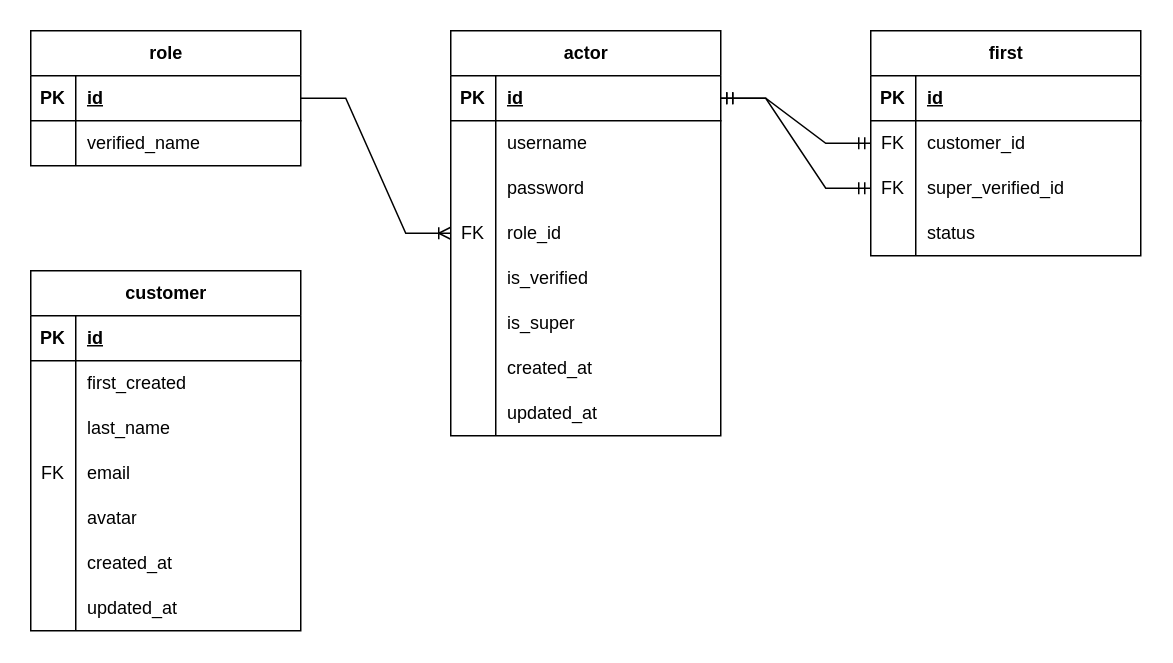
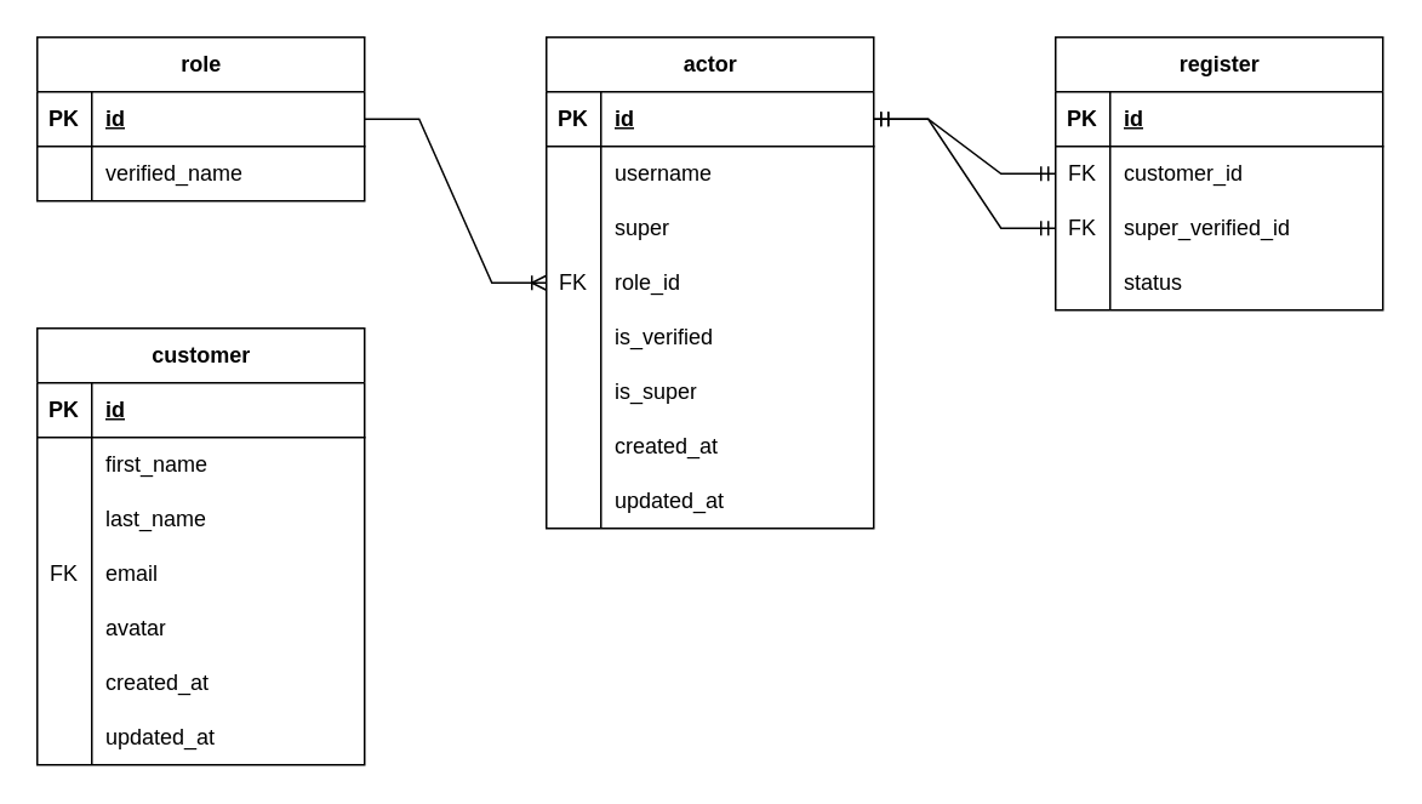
  <mxCell id="0" />
  <mxCell id="1" parent="0" />
  <mxCell id="2" value="actor" style="shape=table;startSize=30;container=1;collapsible=1;childLayout=tableLayout;fixedRows=1;rowLines=0;fontStyle=1;align=center;resizeLast=1;html=1;" vertex="1" parent="1"><mxGeometry x="300" y="20" width="180" height="270" as="geometry" /></mxCell>
  <mxCell id="3" value="" style="shape=tableRow;horizontal=0;startSize=0;swimlaneHead=0;swimlaneBody=0;fillColor=none;collapsible=0;dropTarget=0;points=[[0,0.5],[1,0.5]];portConstraint=eastwest;top=0;left=0;right=0;bottom=1;" vertex="1" parent="2"><mxGeometry y="30" width="180" height="30" as="geometry" /></mxCell>
  <mxCell id="4" value="PK" style="shape=partialRectangle;connectable=0;fillColor=none;top=0;left=0;bottom=0;right=0;fontStyle=1;overflow=hidden;whiteSpace=wrap;html=1;" vertex="1" parent="3"><mxGeometry width="30" height="30" as="geometry"><mxRectangle width="30" height="30" as="alternateBounds" /></mxGeometry></mxCell>
  <mxCell id="5" value="id" style="shape=partialRectangle;connectable=0;fillColor=none;top=0;left=0;bottom=0;right=0;align=left;spacingLeft=6;fontStyle=5;overflow=hidden;whiteSpace=wrap;html=1;" vertex="1" parent="3"><mxGeometry x="30" width="150" height="30" as="geometry"><mxRectangle width="150" height="30" as="alternateBounds" /></mxGeometry></mxCell>
  <mxCell id="6" value="" style="shape=tableRow;horizontal=0;startSize=0;swimlaneHead=0;swimlaneBody=0;fillColor=none;collapsible=0;dropTarget=0;points=[[0,0.5],[1,0.5]];portConstraint=eastwest;top=0;left=0;right=0;bottom=0;" vertex="1" parent="2"><mxGeometry y="60" width="180" height="30" as="geometry" /></mxCell>
  <mxCell id="7" value="" style="shape=partialRectangle;connectable=0;fillColor=none;top=0;left=0;bottom=0;right=0;editable=1;overflow=hidden;whiteSpace=wrap;html=1;" vertex="1" parent="6"><mxGeometry width="30" height="30" as="geometry"><mxRectangle width="30" height="30" as="alternateBounds" /></mxGeometry></mxCell>
  <mxCell id="8" value="username" style="shape=partialRectangle;connectable=0;fillColor=none;top=0;left=0;bottom=0;right=0;align=left;spacingLeft=6;overflow=hidden;whiteSpace=wrap;html=1;" vertex="1" parent="6"><mxGeometry x="30" width="150" height="30" as="geometry"><mxRectangle width="150" height="30" as="alternateBounds" /></mxGeometry></mxCell>
  <mxCell id="9" value="" style="shape=tableRow;horizontal=0;startSize=0;swimlaneHead=0;swimlaneBody=0;fillColor=none;collapsible=0;dropTarget=0;points=[[0,0.5],[1,0.5]];portConstraint=eastwest;top=0;left=0;right=0;bottom=0;" vertex="1" parent="2"><mxGeometry y="90" width="180" height="30" as="geometry" /></mxCell>
  <mxCell id="10" value="" style="shape=partialRectangle;connectable=0;fillColor=none;top=0;left=0;bottom=0;right=0;editable=1;overflow=hidden;whiteSpace=wrap;html=1;" vertex="1" parent="9"><mxGeometry width="30" height="30" as="geometry"><mxRectangle width="30" height="30" as="alternateBounds" /></mxGeometry></mxCell>
- <mxCell id="11" value="password" style="shape=partialRectangle;connectable=0;fillColor=none;top=0;left=0;bottom=0;right=0;align=left;spacingLeft=6;overflow=hidden;whiteSpace=wrap;html=1;" vertex="1" parent="9"><mxGeometry x="30" width="150" height="30" as="geometry"><mxRectangle width="150" height="30" as="alternateBounds" /></mxGeometry></mxCell>
+ <mxCell id="11" value="super" style="shape=partialRectangle;connectable=0;fillColor=none;top=0;left=0;bottom=0;right=0;align=left;spacingLeft=6;overflow=hidden;whiteSpace=wrap;html=1;" vertex="1" parent="9"><mxGeometry x="30" width="150" height="30" as="geometry"><mxRectangle width="150" height="30" as="alternateBounds" /></mxGeometry></mxCell>
  <mxCell id="12" value="" style="shape=tableRow;horizontal=0;startSize=0;swimlaneHead=0;swimlaneBody=0;fillColor=none;collapsible=0;dropTarget=0;points=[[0,0.5],[1,0.5]];portConstraint=eastwest;top=0;left=0;right=0;bottom=0;" vertex="1" parent="2"><mxGeometry y="120" width="180" height="30" as="geometry" /></mxCell>
  <mxCell id="13" value="FK" style="shape=partialRectangle;connectable=0;fillColor=none;top=0;left=0;bottom=0;right=0;editable=1;overflow=hidden;whiteSpace=wrap;html=1;" vertex="1" parent="12"><mxGeometry width="30" height="30" as="geometry"><mxRectangle width="30" height="30" as="alternateBounds" /></mxGeometry></mxCell>
  <mxCell id="14" value="role_id" style="shape=partialRectangle;connectable=0;fillColor=none;top=0;left=0;bottom=0;right=0;align=left;spacingLeft=6;overflow=hidden;whiteSpace=wrap;html=1;" vertex="1" parent="12"><mxGeometry x="30" width="150" height="30" as="geometry"><mxRectangle width="150" height="30" as="alternateBounds" /></mxGeometry></mxCell>
  <mxCell id="15" value="" style="shape=tableRow;horizontal=0;startSize=0;swimlaneHead=0;swimlaneBody=0;fillColor=none;collapsible=0;dropTarget=0;points=[[0,0.5],[1,0.5]];portConstraint=eastwest;top=0;left=0;right=0;bottom=0;" vertex="1" parent="2"><mxGeometry y="150" width="180" height="30" as="geometry" /></mxCell>
  <mxCell id="16" value="" style="shape=partialRectangle;connectable=0;fillColor=none;top=0;left=0;bottom=0;right=0;editable=1;overflow=hidden;whiteSpace=wrap;html=1;" vertex="1" parent="15"><mxGeometry width="30" height="30" as="geometry"><mxRectangle width="30" height="30" as="alternateBounds" /></mxGeometry></mxCell>
  <mxCell id="17" value="is_verified" style="shape=partialRectangle;connectable=0;fillColor=none;top=0;left=0;bottom=0;right=0;align=left;spacingLeft=6;overflow=hidden;whiteSpace=wrap;html=1;" vertex="1" parent="15"><mxGeometry x="30" width="150" height="30" as="geometry"><mxRectangle width="150" height="30" as="alternateBounds" /></mxGeometry></mxCell>
  <mxCell id="18" value="" style="shape=tableRow;horizontal=0;startSize=0;swimlaneHead=0;swimlaneBody=0;fillColor=none;collapsible=0;dropTarget=0;points=[[0,0.5],[1,0.5]];portConstraint=eastwest;top=0;left=0;right=0;bottom=0;" vertex="1" parent="2"><mxGeometry y="180" width="180" height="30" as="geometry" /></mxCell>
  <mxCell id="19" value="" style="shape=partialRectangle;connectable=0;fillColor=none;top=0;left=0;bottom=0;right=0;editable=1;overflow=hidden;whiteSpace=wrap;html=1;" vertex="1" parent="18"><mxGeometry width="30" height="30" as="geometry"><mxRectangle width="30" height="30" as="alternateBounds" /></mxGeometry></mxCell>
  <mxCell id="20" value="is_super" style="shape=partialRectangle;connectable=0;fillColor=none;top=0;left=0;bottom=0;right=0;align=left;spacingLeft=6;overflow=hidden;whiteSpace=wrap;html=1;" vertex="1" parent="18"><mxGeometry x="30" width="150" height="30" as="geometry"><mxRectangle width="150" height="30" as="alternateBounds" /></mxGeometry></mxCell>
  <mxCell id="21" value="" style="shape=tableRow;horizontal=0;startSize=0;swimlaneHead=0;swimlaneBody=0;fillColor=none;collapsible=0;dropTarget=0;points=[[0,0.5],[1,0.5]];portConstraint=eastwest;top=0;left=0;right=0;bottom=0;" vertex="1" parent="2"><mxGeometry y="210" width="180" height="30" as="geometry" /></mxCell>
  <mxCell id="22" value="" style="shape=partialRectangle;connectable=0;fillColor=none;top=0;left=0;bottom=0;right=0;editable=1;overflow=hidden;whiteSpace=wrap;html=1;" vertex="1" parent="21"><mxGeometry width="30" height="30" as="geometry"><mxRectangle width="30" height="30" as="alternateBounds" /></mxGeometry></mxCell>
  <mxCell id="23" value="created_at" style="shape=partialRectangle;connectable=0;fillColor=none;top=0;left=0;bottom=0;right=0;align=left;spacingLeft=6;overflow=hidden;whiteSpace=wrap;html=1;" vertex="1" parent="21"><mxGeometry x="30" width="150" height="30" as="geometry"><mxRectangle width="150" height="30" as="alternateBounds" /></mxGeometry></mxCell>
  <mxCell id="24" value="" style="shape=tableRow;horizontal=0;startSize=0;swimlaneHead=0;swimlaneBody=0;fillColor=none;collapsible=0;dropTarget=0;points=[[0,0.5],[1,0.5]];portConstraint=eastwest;top=0;left=0;right=0;bottom=0;" vertex="1" parent="2"><mxGeometry y="240" width="180" height="30" as="geometry" /></mxCell>
  <mxCell id="25" value="" style="shape=partialRectangle;connectable=0;fillColor=none;top=0;left=0;bottom=0;right=0;editable=1;overflow=hidden;whiteSpace=wrap;html=1;" vertex="1" parent="24"><mxGeometry width="30" height="30" as="geometry"><mxRectangle width="30" height="30" as="alternateBounds" /></mxGeometry></mxCell>
  <mxCell id="26" value="updated_at" style="shape=partialRectangle;connectable=0;fillColor=none;top=0;left=0;bottom=0;right=0;align=left;spacingLeft=6;overflow=hidden;whiteSpace=wrap;html=1;" vertex="1" parent="24"><mxGeometry x="30" width="150" height="30" as="geometry"><mxRectangle width="150" height="30" as="alternateBounds" /></mxGeometry></mxCell>
  <mxCell id="27" value="customer" style="shape=table;startSize=30;container=1;collapsible=1;childLayout=tableLayout;fixedRows=1;rowLines=0;fontStyle=1;align=center;resizeLast=1;html=1;" vertex="1" parent="1"><mxGeometry x="20" y="180" width="180" height="240" as="geometry" /></mxCell>
  <mxCell id="28" value="" style="shape=tableRow;horizontal=0;startSize=0;swimlaneHead=0;swimlaneBody=0;fillColor=none;collapsible=0;dropTarget=0;points=[[0,0.5],[1,0.5]];portConstraint=eastwest;top=0;left=0;right=0;bottom=1;" vertex="1" parent="27"><mxGeometry y="30" width="180" height="30" as="geometry" /></mxCell>
  <mxCell id="29" value="PK" style="shape=partialRectangle;connectable=0;fillColor=none;top=0;left=0;bottom=0;right=0;fontStyle=1;overflow=hidden;whiteSpace=wrap;html=1;" vertex="1" parent="28"><mxGeometry width="30" height="30" as="geometry"><mxRectangle width="30" height="30" as="alternateBounds" /></mxGeometry></mxCell>
  <mxCell id="30" value="id" style="shape=partialRectangle;connectable=0;fillColor=none;top=0;left=0;bottom=0;right=0;align=left;spacingLeft=6;fontStyle=5;overflow=hidden;whiteSpace=wrap;html=1;" vertex="1" parent="28"><mxGeometry x="30" width="150" height="30" as="geometry"><mxRectangle width="150" height="30" as="alternateBounds" /></mxGeometry></mxCell>
  <mxCell id="31" value="" style="shape=tableRow;horizontal=0;startSize=0;swimlaneHead=0;swimlaneBody=0;fillColor=none;collapsible=0;dropTarget=0;points=[[0,0.5],[1,0.5]];portConstraint=eastwest;top=0;left=0;right=0;bottom=0;" vertex="1" parent="27"><mxGeometry y="60" width="180" height="30" as="geometry" /></mxCell>
  <mxCell id="32" value="" style="shape=partialRectangle;connectable=0;fillColor=none;top=0;left=0;bottom=0;right=0;editable=1;overflow=hidden;whiteSpace=wrap;html=1;" vertex="1" parent="31"><mxGeometry width="30" height="30" as="geometry"><mxRectangle width="30" height="30" as="alternateBounds" /></mxGeometry></mxCell>
- <mxCell id="33" value="first_created" style="shape=partialRectangle;connectable=0;fillColor=none;top=0;left=0;bottom=0;right=0;align=left;spacingLeft=6;overflow=hidden;whiteSpace=wrap;html=1;" vertex="1" parent="31"><mxGeometry x="30" width="150" height="30" as="geometry"><mxRectangle width="150" height="30" as="alternateBounds" /></mxGeometry></mxCell>
+ <mxCell id="33" value="first_name" style="shape=partialRectangle;connectable=0;fillColor=none;top=0;left=0;bottom=0;right=0;align=left;spacingLeft=6;overflow=hidden;whiteSpace=wrap;html=1;" vertex="1" parent="31"><mxGeometry x="30" width="150" height="30" as="geometry"><mxRectangle width="150" height="30" as="alternateBounds" /></mxGeometry></mxCell>
  <mxCell id="34" value="" style="shape=tableRow;horizontal=0;startSize=0;swimlaneHead=0;swimlaneBody=0;fillColor=none;collapsible=0;dropTarget=0;points=[[0,0.5],[1,0.5]];portConstraint=eastwest;top=0;left=0;right=0;bottom=0;" vertex="1" parent="27"><mxGeometry y="90" width="180" height="30" as="geometry" /></mxCell>
  <mxCell id="35" value="" style="shape=partialRectangle;connectable=0;fillColor=none;top=0;left=0;bottom=0;right=0;editable=1;overflow=hidden;whiteSpace=wrap;html=1;" vertex="1" parent="34"><mxGeometry width="30" height="30" as="geometry"><mxRectangle width="30" height="30" as="alternateBounds" /></mxGeometry></mxCell>
  <mxCell id="36" value="last_name" style="shape=partialRectangle;connectable=0;fillColor=none;top=0;left=0;bottom=0;right=0;align=left;spacingLeft=6;overflow=hidden;whiteSpace=wrap;html=1;" vertex="1" parent="34"><mxGeometry x="30" width="150" height="30" as="geometry"><mxRectangle width="150" height="30" as="alternateBounds" /></mxGeometry></mxCell>
  <mxCell id="37" value="" style="shape=tableRow;horizontal=0;startSize=0;swimlaneHead=0;swimlaneBody=0;fillColor=none;collapsible=0;dropTarget=0;points=[[0,0.5],[1,0.5]];portConstraint=eastwest;top=0;left=0;right=0;bottom=0;" vertex="1" parent="27"><mxGeometry y="120" width="180" height="30" as="geometry" /></mxCell>
  <mxCell id="38" value="FK" style="shape=partialRectangle;connectable=0;fillColor=none;top=0;left=0;bottom=0;right=0;editable=1;overflow=hidden;whiteSpace=wrap;html=1;" vertex="1" parent="37"><mxGeometry width="30" height="30" as="geometry"><mxRectangle width="30" height="30" as="alternateBounds" /></mxGeometry></mxCell>
  <mxCell id="39" value="email" style="shape=partialRectangle;connectable=0;fillColor=none;top=0;left=0;bottom=0;right=0;align=left;spacingLeft=6;overflow=hidden;whiteSpace=wrap;html=1;" vertex="1" parent="37"><mxGeometry x="30" width="150" height="30" as="geometry"><mxRectangle width="150" height="30" as="alternateBounds" /></mxGeometry></mxCell>
  <mxCell id="40" value="" style="shape=tableRow;horizontal=0;startSize=0;swimlaneHead=0;swimlaneBody=0;fillColor=none;collapsible=0;dropTarget=0;points=[[0,0.5],[1,0.5]];portConstraint=eastwest;top=0;left=0;right=0;bottom=0;" vertex="1" parent="27"><mxGeometry y="150" width="180" height="30" as="geometry" /></mxCell>
  <mxCell id="41" value="" style="shape=partialRectangle;connectable=0;fillColor=none;top=0;left=0;bottom=0;right=0;editable=1;overflow=hidden;whiteSpace=wrap;html=1;" vertex="1" parent="40"><mxGeometry width="30" height="30" as="geometry"><mxRectangle width="30" height="30" as="alternateBounds" /></mxGeometry></mxCell>
  <mxCell id="42" value="avatar" style="shape=partialRectangle;connectable=0;fillColor=none;top=0;left=0;bottom=0;right=0;align=left;spacingLeft=6;overflow=hidden;whiteSpace=wrap;html=1;" vertex="1" parent="40"><mxGeometry x="30" width="150" height="30" as="geometry"><mxRectangle width="150" height="30" as="alternateBounds" /></mxGeometry></mxCell>
  <mxCell id="43" value="" style="shape=tableRow;horizontal=0;startSize=0;swimlaneHead=0;swimlaneBody=0;fillColor=none;collapsible=0;dropTarget=0;points=[[0,0.5],[1,0.5]];portConstraint=eastwest;top=0;left=0;right=0;bottom=0;" vertex="1" parent="27"><mxGeometry y="180" width="180" height="30" as="geometry" /></mxCell>
  <mxCell id="44" value="" style="shape=partialRectangle;connectable=0;fillColor=none;top=0;left=0;bottom=0;right=0;editable=1;overflow=hidden;whiteSpace=wrap;html=1;" vertex="1" parent="43"><mxGeometry width="30" height="30" as="geometry"><mxRectangle width="30" height="30" as="alternateBounds" /></mxGeometry></mxCell>
  <mxCell id="45" value="created_at" style="shape=partialRectangle;connectable=0;fillColor=none;top=0;left=0;bottom=0;right=0;align=left;spacingLeft=6;overflow=hidden;whiteSpace=wrap;html=1;" vertex="1" parent="43"><mxGeometry x="30" width="150" height="30" as="geometry"><mxRectangle width="150" height="30" as="alternateBounds" /></mxGeometry></mxCell>
  <mxCell id="46" value="" style="shape=tableRow;horizontal=0;startSize=0;swimlaneHead=0;swimlaneBody=0;fillColor=none;collapsible=0;dropTarget=0;points=[[0,0.5],[1,0.5]];portConstraint=eastwest;top=0;left=0;right=0;bottom=0;" vertex="1" parent="27"><mxGeometry y="210" width="180" height="30" as="geometry" /></mxCell>
  <mxCell id="47" value="" style="shape=partialRectangle;connectable=0;fillColor=none;top=0;left=0;bottom=0;right=0;editable=1;overflow=hidden;whiteSpace=wrap;html=1;" vertex="1" parent="46"><mxGeometry width="30" height="30" as="geometry"><mxRectangle width="30" height="30" as="alternateBounds" /></mxGeometry></mxCell>
  <mxCell id="48" value="updated_at" style="shape=partialRectangle;connectable=0;fillColor=none;top=0;left=0;bottom=0;right=0;align=left;spacingLeft=6;overflow=hidden;whiteSpace=wrap;html=1;" vertex="1" parent="46"><mxGeometry x="30" width="150" height="30" as="geometry"><mxRectangle width="150" height="30" as="alternateBounds" /></mxGeometry></mxCell>
  <mxCell id="49" value="role" style="shape=table;startSize=30;container=1;collapsible=1;childLayout=tableLayout;fixedRows=1;rowLines=0;fontStyle=1;align=center;resizeLast=1;html=1;" vertex="1" parent="1"><mxGeometry x="20" y="20" width="180" height="90" as="geometry" /></mxCell>
  <mxCell id="50" value="" style="shape=tableRow;horizontal=0;startSize=0;swimlaneHead=0;swimlaneBody=0;fillColor=none;collapsible=0;dropTarget=0;points=[[0,0.5],[1,0.5]];portConstraint=eastwest;top=0;left=0;right=0;bottom=1;" vertex="1" parent="49"><mxGeometry y="30" width="180" height="30" as="geometry" /></mxCell>
  <mxCell id="51" value="PK" style="shape=partialRectangle;connectable=0;fillColor=none;top=0;left=0;bottom=0;right=0;fontStyle=1;overflow=hidden;whiteSpace=wrap;html=1;" vertex="1" parent="50"><mxGeometry width="30" height="30" as="geometry"><mxRectangle width="30" height="30" as="alternateBounds" /></mxGeometry></mxCell>
  <mxCell id="52" value="id" style="shape=partialRectangle;connectable=0;fillColor=none;top=0;left=0;bottom=0;right=0;align=left;spacingLeft=6;fontStyle=5;overflow=hidden;whiteSpace=wrap;html=1;" vertex="1" parent="50"><mxGeometry x="30" width="150" height="30" as="geometry"><mxRectangle width="150" height="30" as="alternateBounds" /></mxGeometry></mxCell>
  <mxCell id="53" value="" style="shape=tableRow;horizontal=0;startSize=0;swimlaneHead=0;swimlaneBody=0;fillColor=none;collapsible=0;dropTarget=0;points=[[0,0.5],[1,0.5]];portConstraint=eastwest;top=0;left=0;right=0;bottom=0;" vertex="1" parent="49"><mxGeometry y="60" width="180" height="30" as="geometry" /></mxCell>
  <mxCell id="54" value="" style="shape=partialRectangle;connectable=0;fillColor=none;top=0;left=0;bottom=0;right=0;editable=1;overflow=hidden;whiteSpace=wrap;html=1;" vertex="1" parent="53"><mxGeometry width="30" height="30" as="geometry"><mxRectangle width="30" height="30" as="alternateBounds" /></mxGeometry></mxCell>
  <mxCell id="55" value="verified_name" style="shape=partialRectangle;connectable=0;fillColor=none;top=0;left=0;bottom=0;right=0;align=left;spacingLeft=6;overflow=hidden;whiteSpace=wrap;html=1;" vertex="1" parent="53"><mxGeometry x="30" width="150" height="30" as="geometry"><mxRectangle width="150" height="30" as="alternateBounds" /></mxGeometry></mxCell>
- <mxCell id="56" value="first" style="shape=table;startSize=30;container=1;collapsible=1;childLayout=tableLayout;fixedRows=1;rowLines=0;fontStyle=1;align=center;resizeLast=1;html=1;" vertex="1" parent="1"><mxGeometry x="580" y="20" width="180" height="150" as="geometry" /></mxCell>
+ <mxCell id="56" value="register" style="shape=table;startSize=30;container=1;collapsible=1;childLayout=tableLayout;fixedRows=1;rowLines=0;fontStyle=1;align=center;resizeLast=1;html=1;" vertex="1" parent="1"><mxGeometry x="580" y="20" width="180" height="150" as="geometry" /></mxCell>
  <mxCell id="57" value="" style="shape=tableRow;horizontal=0;startSize=0;swimlaneHead=0;swimlaneBody=0;fillColor=none;collapsible=0;dropTarget=0;points=[[0,0.5],[1,0.5]];portConstraint=eastwest;top=0;left=0;right=0;bottom=1;" vertex="1" parent="56"><mxGeometry y="30" width="180" height="30" as="geometry" /></mxCell>
  <mxCell id="58" value="PK" style="shape=partialRectangle;connectable=0;fillColor=none;top=0;left=0;bottom=0;right=0;fontStyle=1;overflow=hidden;whiteSpace=wrap;html=1;" vertex="1" parent="57"><mxGeometry width="30" height="30" as="geometry"><mxRectangle width="30" height="30" as="alternateBounds" /></mxGeometry></mxCell>
  <mxCell id="59" value="id" style="shape=partialRectangle;connectable=0;fillColor=none;top=0;left=0;bottom=0;right=0;align=left;spacingLeft=6;fontStyle=5;overflow=hidden;whiteSpace=wrap;html=1;" vertex="1" parent="57"><mxGeometry x="30" width="150" height="30" as="geometry"><mxRectangle width="150" height="30" as="alternateBounds" /></mxGeometry></mxCell>
  <mxCell id="60" value="" style="shape=tableRow;horizontal=0;startSize=0;swimlaneHead=0;swimlaneBody=0;fillColor=none;collapsible=0;dropTarget=0;points=[[0,0.5],[1,0.5]];portConstraint=eastwest;top=0;left=0;right=0;bottom=0;" vertex="1" parent="56"><mxGeometry y="60" width="180" height="30" as="geometry" /></mxCell>
  <mxCell id="61" value="FK" style="shape=partialRectangle;connectable=0;fillColor=none;top=0;left=0;bottom=0;right=0;editable=1;overflow=hidden;whiteSpace=wrap;html=1;" vertex="1" parent="60"><mxGeometry width="30" height="30" as="geometry"><mxRectangle width="30" height="30" as="alternateBounds" /></mxGeometry></mxCell>
  <mxCell id="62" value="customer_id" style="shape=partialRectangle;connectable=0;fillColor=none;top=0;left=0;bottom=0;right=0;align=left;spacingLeft=6;overflow=hidden;whiteSpace=wrap;html=1;" vertex="1" parent="60"><mxGeometry x="30" width="150" height="30" as="geometry"><mxRectangle width="150" height="30" as="alternateBounds" /></mxGeometry></mxCell>
  <mxCell id="63" value="" style="shape=tableRow;horizontal=0;startSize=0;swimlaneHead=0;swimlaneBody=0;fillColor=none;collapsible=0;dropTarget=0;points=[[0,0.5],[1,0.5]];portConstraint=eastwest;top=0;left=0;right=0;bottom=0;" vertex="1" parent="56"><mxGeometry y="90" width="180" height="30" as="geometry" /></mxCell>
  <mxCell id="64" value="FK" style="shape=partialRectangle;connectable=0;fillColor=none;top=0;left=0;bottom=0;right=0;editable=1;overflow=hidden;whiteSpace=wrap;html=1;" vertex="1" parent="63"><mxGeometry width="30" height="30" as="geometry"><mxRectangle width="30" height="30" as="alternateBounds" /></mxGeometry></mxCell>
  <mxCell id="65" value="super_verified_id" style="shape=partialRectangle;connectable=0;fillColor=none;top=0;left=0;bottom=0;right=0;align=left;spacingLeft=6;overflow=hidden;whiteSpace=wrap;html=1;" vertex="1" parent="63"><mxGeometry x="30" width="150" height="30" as="geometry"><mxRectangle width="150" height="30" as="alternateBounds" /></mxGeometry></mxCell>
  <mxCell id="66" value="" style="shape=tableRow;horizontal=0;startSize=0;swimlaneHead=0;swimlaneBody=0;fillColor=none;collapsible=0;dropTarget=0;points=[[0,0.5],[1,0.5]];portConstraint=eastwest;top=0;left=0;right=0;bottom=0;" vertex="1" parent="56"><mxGeometry y="120" width="180" height="30" as="geometry" /></mxCell>
  <mxCell id="67" value="" style="shape=partialRectangle;connectable=0;fillColor=none;top=0;left=0;bottom=0;right=0;editable=1;overflow=hidden;whiteSpace=wrap;html=1;" vertex="1" parent="66"><mxGeometry width="30" height="30" as="geometry"><mxRectangle width="30" height="30" as="alternateBounds" /></mxGeometry></mxCell>
  <mxCell id="68" value="status" style="shape=partialRectangle;connectable=0;fillColor=none;top=0;left=0;bottom=0;right=0;align=left;spacingLeft=6;overflow=hidden;whiteSpace=wrap;html=1;" vertex="1" parent="66"><mxGeometry x="30" width="150" height="30" as="geometry"><mxRectangle width="150" height="30" as="alternateBounds" /></mxGeometry></mxCell>
  <mxCell id="69" value="" style="edgeStyle=entityRelationEdgeStyle;fontSize=12;html=1;endArrow=ERoneToMany;rounded=0;" edge="1" parent="1" source="50" target="12"><mxGeometry width="100" height="100" relative="1" as="geometry"><mxPoint x="340" y="260" as="sourcePoint" /><mxPoint x="440" y="160" as="targetPoint" /></mxGeometry></mxCell>
  <mxCell id="70" value="" style="edgeStyle=entityRelationEdgeStyle;fontSize=12;html=1;endArrow=ERmandOne;startArrow=ERmandOne;rounded=0;" edge="1" parent="1" source="3" target="60"><mxGeometry width="100" height="100" relative="1" as="geometry"><mxPoint x="480" y="190" as="sourcePoint" /><mxPoint x="580" y="90" as="targetPoint" /></mxGeometry></mxCell>
  <mxCell id="71" value="" style="edgeStyle=entityRelationEdgeStyle;fontSize=12;html=1;endArrow=ERmandOne;startArrow=ERmandOne;rounded=0;" edge="1" parent="1" source="3" target="63"><mxGeometry width="100" height="100" relative="1" as="geometry"><mxPoint x="520" y="320" as="sourcePoint" /><mxPoint x="620" y="220" as="targetPoint" /></mxGeometry></mxCell>
